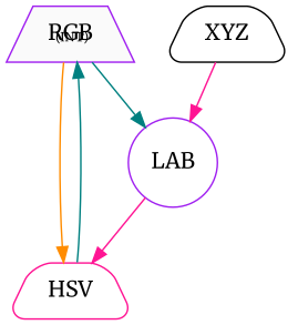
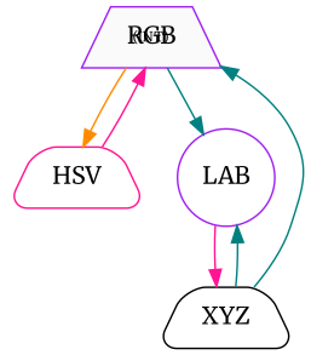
  digraph {
    fontname=Merriweather
    node [color=purple fontname=Merriweather shape=trapezium style=rounded]
    edge [arrowhead=normal color=deeppink fontname=Merriweather fontsize=8 penwidth=1 style=bold]
    RGB [fillcolor="#fafafa" penwidth=1 style=filled]
    HSV [color=deeppink]
    LAB [shape=circle]
    XYZ [color=black]
    subgraph sub_1 {
      rank=same
      RGB
    }
    RGB -> HSV [color=darkorange]
    RGB -> LAB [color=teal labelangle=180 labeldistance=2 taillabel="(INT)"]
-   HSV -> RGB [color=teal]
-   LAB -> HSV
-   XYZ -> LAB
+   HSV -> RGB
+   LAB -> XYZ
+   XYZ -> RGB [color=teal]
+   XYZ -> LAB [color=teal]
  }
